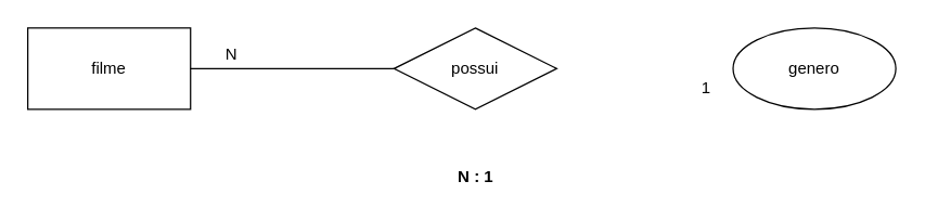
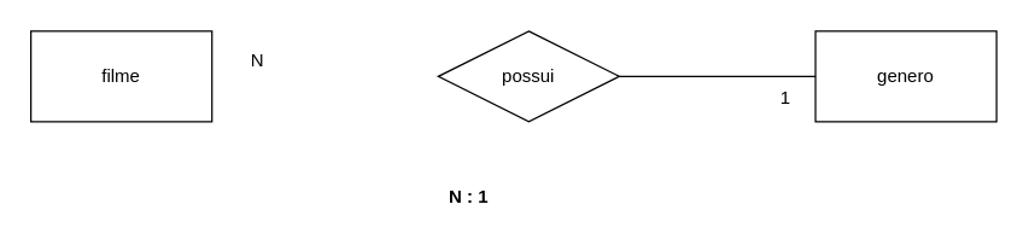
  <mxCell id="0" />
  <mxCell id="1" parent="0" />
  <mxCell id="2" value="filme" style="rounded=0;whiteSpace=wrap;html=1;" vertex="1" parent="1"><mxGeometry x="20" y="20" width="120" height="60" as="geometry" /></mxCell>
- <mxCell id="3" value="genero" style="ellipse;whiteSpace=wrap;html=1;" vertex="1" parent="1"><mxGeometry x="540" y="20" width="120" height="60" as="geometry" /></mxCell>
- <mxCell id="4" style="edgeStyle=orthogonalEdgeStyle;rounded=0;orthogonalLoop=1;jettySize=auto;html=1;entryX=1;entryY=0.5;entryDx=0;entryDy=0;endArrow=none;endFill=0;" edge="1" parent="1" source="6" target="2"><mxGeometry relative="1" as="geometry" /></mxCell>
+ <mxCell id="3" value="genero" style="rounded=0;whiteSpace=wrap;html=1;" vertex="1" parent="1"><mxGeometry x="540" y="20" width="120" height="60" as="geometry" /></mxCell>
+ <mxCell id="5" style="edgeStyle=orthogonalEdgeStyle;rounded=0;orthogonalLoop=1;jettySize=auto;html=1;endArrow=none;endFill=0;" edge="1" parent="1" source="6" target="3"><mxGeometry relative="1" as="geometry" /></mxCell>
  <mxCell id="6" value="possui" style="shape=rhombus;perimeter=rhombusPerimeter;whiteSpace=wrap;html=1;align=center;" vertex="1" parent="1"><mxGeometry x="290" y="20" width="120" height="60" as="geometry" /></mxCell>
  <mxCell id="7" value="N" style="text;html=1;align=center;verticalAlign=middle;resizable=0;points=[];autosize=1;strokeColor=none;" vertex="1" parent="1"><mxGeometry x="160" y="30" width="20" height="20" as="geometry" /></mxCell>
  <mxCell id="8" value="1" style="text;html=1;align=center;verticalAlign=middle;resizable=0;points=[];autosize=1;strokeColor=none;" vertex="1" parent="1"><mxGeometry x="510" y="55" width="20" height="20" as="geometry" /></mxCell>
- <mxCell id="9" value="&lt;span style=&quot;&quot;&gt;N : 1&lt;/span&gt;" style="text;html=1;align=center;verticalAlign=middle;resizable=0;points=[];autosize=1;labelBackgroundColor=none;fontStyle=1" vertex="1" parent="1"><mxGeometry x="330" y="120" width="40" height="20" as="geometry" /></mxCell>
+ <mxCell id="9" value="&lt;span style=&quot;&quot;&gt;N : 1&lt;/span&gt;" style="text;html=1;align=center;verticalAlign=middle;resizable=0;points=[];autosize=1;labelBackgroundColor=none;fontStyle=1" vertex="1" parent="1"><mxGeometry x="290" y="120" width="40" height="20" as="geometry" /></mxCell>
